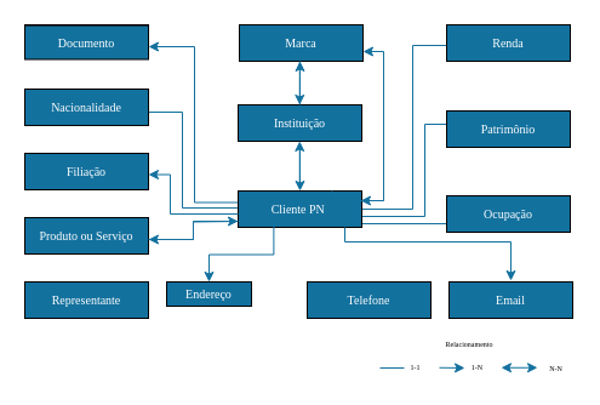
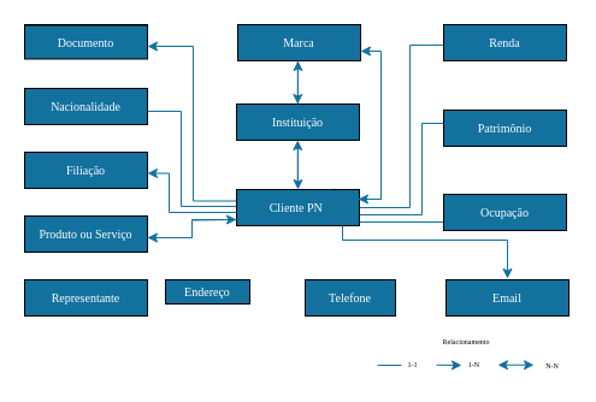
  <mxCell id="0" />
  <mxCell id="1" parent="0" />
  <mxCell id="2" value="" style="whiteSpace=wrap;html=1;" parent="1" vertex="1"><mxGeometry x="102" y="192" width="20" height="10" as="geometry" /></mxCell>
  <mxCell id="3" value="" style="rounded=1;whiteSpace=wrap;html=1;strokeColor=#000000;fillColor=#13719E;" parent="1" vertex="1"><mxGeometry x="89" y="87" width="20" height="10" as="geometry" /></mxCell>
  <mxCell id="4" value="" style="rounded=1;whiteSpace=wrap;html=1;strokeColor=#000000;fillColor=#13719E;" parent="1" vertex="1"><mxGeometry x="377" y="102" width="20" height="14" as="geometry" /></mxCell>
  <mxCell id="5" value="" style="rounded=1;whiteSpace=wrap;html=1;strokeColor=#000000;fillColor=#13719E;" parent="1" vertex="1"><mxGeometry x="380" y="165" width="20" height="14" as="geometry" /></mxCell>
  <mxCell id="6" value="" style="rounded=1;whiteSpace=wrap;html=1;strokeColor=#000000;fillColor=#13719E;" parent="1" vertex="1"><mxGeometry x="377" y="30" width="20" height="14" as="geometry" /></mxCell>
  <mxCell id="7" style="edgeStyle=orthogonalEdgeStyle;rounded=0;orthogonalLoop=1;jettySize=auto;html=1;exitX=1;exitY=0.5;exitDx=0;exitDy=0;entryX=0;entryY=0.5;entryDx=0;entryDy=0;strokeColor=#13719E;" parent="1" edge="1"><mxGeometry relative="1" as="geometry"><mxPoint x="298" y="184" as="sourcePoint" /><mxPoint x="380" y="184" as="targetPoint" /></mxGeometry></mxCell>
  <mxCell id="8" style="edgeStyle=orthogonalEdgeStyle;rounded=0;orthogonalLoop=1;jettySize=auto;html=1;exitX=1;exitY=0.25;exitDx=0;exitDy=0;strokeColor=#13719E;entryX=0;entryY=0.75;entryDx=0;entryDy=0;" parent="1" target="4" edge="1"><mxGeometry relative="1" as="geometry"><mxPoint x="298" y="170.5" as="sourcePoint" /><Array as="points"><mxPoint x="298" y="178" /><mxPoint x="350" y="178" /><mxPoint x="350" y="102" /><mxPoint x="370" y="102" /><mxPoint x="370" y="113" /></Array><mxPoint x="350" y="112" as="targetPoint" /></mxGeometry></mxCell>
  <mxCell id="9" style="edgeStyle=orthogonalEdgeStyle;rounded=0;orthogonalLoop=1;jettySize=auto;html=1;strokeColor=#13719E;exitX=1;exitY=0.25;exitDx=0;exitDy=0;entryX=0;entryY=0.5;entryDx=0;entryDy=0;" parent="1" source="12" target="6" edge="1"><mxGeometry relative="1" as="geometry"><mxPoint x="415" y="92" as="sourcePoint" /><mxPoint x="370" y="37" as="targetPoint" /><Array as="points"><mxPoint x="298" y="172" /><mxPoint x="340" y="172" /><mxPoint x="340" y="37" /></Array></mxGeometry></mxCell>
  <mxCell id="10" style="edgeStyle=orthogonalEdgeStyle;rounded=0;orthogonalLoop=1;jettySize=auto;html=1;strokeColor=#13719E;exitX=0;exitY=0.5;exitDx=0;exitDy=0;" parent="1" edge="1"><mxGeometry relative="1" as="geometry"><mxPoint x="196" y="171" as="sourcePoint" /><mxPoint x="109" y="99" as="targetPoint" /><Array as="points"><mxPoint x="150" y="171" /><mxPoint x="150" y="92" /><mxPoint x="109" y="92" /></Array></mxGeometry></mxCell>
  <mxCell id="11" style="edgeStyle=orthogonalEdgeStyle;rounded=0;orthogonalLoop=1;jettySize=auto;html=1;entryX=1;entryY=0.5;entryDx=0;entryDy=0;strokeColor=#13719E;exitX=0;exitY=0.25;exitDx=0;exitDy=0;" parent="1" edge="1"><mxGeometry relative="1" as="geometry"><mxPoint x="196" y="166.5" as="sourcePoint" /><Array as="points"><mxPoint x="160" y="167" /><mxPoint x="160" y="38" /></Array><mxPoint x="122" y="38" as="targetPoint" /></mxGeometry></mxCell>
  <mxCell id="12" value="&lt;font face=&quot;Verdana&quot; style=&quot;font-size: 10px&quot; color=&quot;#ffffff&quot;&gt;Cliente PN&amp;nbsp;&lt;/font&gt;" style="rounded=0;whiteSpace=wrap;html=1;fillColor=#13719E;strokeColor=#000000;flipV=1;" parent="1" vertex="1"><mxGeometry x="196" y="157" width="102" height="30" as="geometry" /></mxCell>
  <mxCell id="13" style="edgeStyle=orthogonalEdgeStyle;rounded=0;orthogonalLoop=1;jettySize=auto;html=1;exitX=0.5;exitY=1;exitDx=0;exitDy=0;" parent="1" source="12" target="12" edge="1"><mxGeometry relative="1" as="geometry" /></mxCell>
  <mxCell id="14" value="&lt;font face=&quot;Verdana&quot; style=&quot;font-size: 10px&quot; color=&quot;#ffffff&quot;&gt;Endereço&lt;/font&gt;" style="rounded=0;whiteSpace=wrap;html=1;fillColor=#13719E;strokeColor=#000000;" parent="1" vertex="1"><mxGeometry x="137" y="232" width="70" height="20" as="geometry" /></mxCell>
- <mxCell id="15" value="&lt;font face=&quot;Verdana&quot; style=&quot;font-size: 10px&quot; color=&quot;#ffffff&quot;&gt;Telefone&lt;/font&gt;" style="rounded=0;whiteSpace=wrap;html=1;fillColor=#13719E;strokeColor=#000000;" parent="1" vertex="1"><mxGeometry x="253" y="232" width="102" height="30" as="geometry" /></mxCell>
+ <mxCell id="15" value="&lt;font face=&quot;Verdana&quot; style=&quot;font-size: 10px&quot; color=&quot;#ffffff&quot;&gt;Telefone&lt;/font&gt;" style="rounded=0;whiteSpace=wrap;html=1;fillColor=#13719E;strokeColor=#000000;" parent="1" vertex="1"><mxGeometry x="253" y="232" width="75" height="30" as="geometry" /></mxCell>
  <mxCell id="16" value="&lt;font face=&quot;Verdana&quot; style=&quot;font-size: 10px&quot; color=&quot;#ffffff&quot;&gt;Email&lt;/font&gt;" style="rounded=0;whiteSpace=wrap;html=1;fillColor=#13719E;strokeColor=#000000;" parent="1" vertex="1"><mxGeometry x="370" y="232" width="102" height="30" as="geometry" /></mxCell>
  <mxCell id="17" value="&lt;font face=&quot;Verdana&quot; style=&quot;font-size: 10px&quot; color=&quot;#ffffff&quot;&gt;Renda&lt;/font&gt;" style="rounded=0;whiteSpace=wrap;html=1;fillColor=#13719E;strokeColor=#000000;" parent="1" vertex="1"><mxGeometry x="368" y="20" width="102" height="30" as="geometry" /></mxCell>
  <mxCell id="18" value="&lt;font face=&quot;Verdana&quot; style=&quot;font-size: 10px&quot; color=&quot;#ffffff&quot;&gt;Patrimônio&lt;/font&gt;" style="rounded=0;whiteSpace=wrap;html=1;fillColor=#13719E;strokeColor=#000000;" parent="1" vertex="1"><mxGeometry x="368" y="91" width="102" height="30" as="geometry" /></mxCell>
  <mxCell id="19" value="&lt;font face=&quot;Verdana&quot; style=&quot;font-size: 10px&quot; color=&quot;#ffffff&quot;&gt;Ocupação&lt;/font&gt;" style="rounded=0;whiteSpace=wrap;html=1;fillColor=#13719E;strokeColor=#000000;" parent="1" vertex="1"><mxGeometry x="368" y="161" width="102" height="30" as="geometry" /></mxCell>
  <mxCell id="20" value="&lt;font face=&quot;Verdana&quot; style=&quot;font-size: 10px&quot; color=&quot;#ffffff&quot;&gt;Representante&lt;/font&gt;" style="rounded=0;whiteSpace=wrap;html=1;fillColor=#13719E;strokeColor=#000000;" parent="1" vertex="1"><mxGeometry x="20" y="232" width="102" height="30" as="geometry" /></mxCell>
  <mxCell id="21" value="&lt;font face=&quot;Verdana&quot; style=&quot;font-size: 10px&quot; color=&quot;#ffffff&quot;&gt;Produto ou Serviço&lt;/font&gt;" style="rounded=0;whiteSpace=wrap;html=1;fillColor=#13719E;strokeColor=#000000;" parent="1" vertex="1"><mxGeometry x="20" y="179" width="102" height="30" as="geometry" /></mxCell>
- <mxCell id="22" style="edgeStyle=orthogonalEdgeStyle;rounded=0;orthogonalLoop=1;jettySize=auto;html=1;exitX=0.288;exitY=0.017;exitDx=0;exitDy=0;strokeColor=#13719E;entryX=0.5;entryY=0;entryDx=0;entryDy=0;exitPerimeter=0;" parent="1" source="12" target="14" edge="1"><mxGeometry relative="1" as="geometry"><mxPoint x="257" y="197" as="sourcePoint" /><mxPoint x="321" y="242" as="targetPoint" /></mxGeometry></mxCell>
  <mxCell id="23" style="edgeStyle=orthogonalEdgeStyle;rounded=0;orthogonalLoop=1;jettySize=auto;html=1;strokeColor=#13719E;" parent="1" edge="1"><mxGeometry relative="1" as="geometry"><mxPoint x="284" y="187" as="sourcePoint" /><mxPoint x="421" y="231" as="targetPoint" /><Array as="points"><mxPoint x="284" y="199" /><mxPoint x="421" y="199" /></Array></mxGeometry></mxCell>
  <mxCell id="24" value="&lt;font face=&quot;Verdana&quot; style=&quot;font-size: 10px&quot; color=&quot;#ffffff&quot;&gt;Documento&lt;/font&gt;" style="rounded=0;whiteSpace=wrap;html=1;fillColor=#13719E;strokeColor=#000000;" parent="1" vertex="1"><mxGeometry x="20" y="20" width="102" height="28" as="geometry" /></mxCell>
  <mxCell id="25" style="edgeStyle=orthogonalEdgeStyle;rounded=0;orthogonalLoop=1;jettySize=auto;html=1;exitX=1;exitY=0.75;exitDx=0;exitDy=0;" parent="1" edge="1"><mxGeometry relative="1" as="geometry"><mxPoint x="122" y="157.5" as="targetPoint" /><mxPoint x="122" y="157.5" as="sourcePoint" /></mxGeometry></mxCell>
  <mxCell id="26" value="" style="group" parent="1" vertex="1" connectable="0"><mxGeometry x="311" y="272" width="162" height="40" as="geometry" /></mxCell>
  <mxCell id="27" value="" style="endArrow=classic;html=1;strokeColor=#13719E;" parent="26" edge="1"><mxGeometry width="50" height="50" relative="1" as="geometry"><mxPoint x="51" y="30.75" as="sourcePoint" /><mxPoint x="72" y="31" as="targetPoint" /><Array as="points" /></mxGeometry></mxCell>
  <mxCell id="28" value="" style="endArrow=none;html=1;strokeColor=#13719E;" parent="26" edge="1"><mxGeometry width="50" height="50" relative="1" as="geometry"><mxPoint x="2" y="31" as="sourcePoint" /><mxPoint x="22" y="31" as="targetPoint" /></mxGeometry></mxCell>
  <mxCell id="29" value="" style="endArrow=classic;startArrow=classic;html=1;strokeColor=#13719E;" parent="26" edge="1"><mxGeometry width="50" height="50" relative="1" as="geometry"><mxPoint x="102" y="30.75" as="sourcePoint" /><mxPoint x="132" y="30.75" as="targetPoint" /></mxGeometry></mxCell>
  <mxCell id="30" value="&lt;font face=&quot;Verdana&quot; style=&quot;font-size: 6px&quot;&gt;1-1&lt;/font&gt;" style="text;html=1;align=center;verticalAlign=middle;resizable=0;points=[];autosize=1;" parent="26" vertex="1"><mxGeometry x="16" y="19" width="30" height="20" as="geometry" /></mxCell>
  <mxCell id="31" value="&lt;font face=&quot;Verdana&quot; style=&quot;font-size: 6px&quot;&gt;N-N&lt;/font&gt;" style="text;html=1;align=center;verticalAlign=middle;resizable=0;points=[];autosize=1;" parent="26" vertex="1"><mxGeometry x="132" y="20" width="30" height="20" as="geometry" /></mxCell>
  <mxCell id="32" value="&lt;font face=&quot;Verdana&quot; style=&quot;font-size: 6px&quot;&gt;Relacionamento&lt;/font&gt;" style="text;html=1;strokeColor=none;fillColor=none;align=center;verticalAlign=middle;whiteSpace=wrap;rounded=0;" parent="26" vertex="1"><mxGeometry width="152" height="20" as="geometry" /></mxCell>
  <mxCell id="33" value="&lt;font face=&quot;Verdana&quot; style=&quot;font-size: 6px&quot;&gt;1-N&lt;/font&gt;" style="text;html=1;align=center;verticalAlign=middle;resizable=0;points=[];autosize=1;" parent="26" vertex="1"><mxGeometry x="67" y="19" width="30" height="20" as="geometry" /></mxCell>
  <mxCell id="34" style="edgeStyle=orthogonalEdgeStyle;rounded=0;orthogonalLoop=1;jettySize=auto;html=1;exitX=0.5;exitY=1;exitDx=0;exitDy=0;entryX=0.5;entryY=0;entryDx=0;entryDy=0;strokeColor=#13719E;" parent="1" edge="1"><mxGeometry relative="1" as="geometry"><mxPoint x="247" y="119" as="sourcePoint" /><mxPoint x="247" y="157" as="targetPoint" /></mxGeometry></mxCell>
  <mxCell id="35" value="&lt;font face=&quot;Verdana&quot; style=&quot;font-size: 10px&quot; color=&quot;#ffffff&quot;&gt;Instituição&lt;/font&gt;" style="rounded=0;whiteSpace=wrap;html=1;fillColor=#13719E;strokeColor=#000000;flipV=1;" parent="1" vertex="1"><mxGeometry x="196" y="86" width="102" height="30" as="geometry" /></mxCell>
  <mxCell id="36" style="edgeStyle=orthogonalEdgeStyle;rounded=0;orthogonalLoop=1;jettySize=auto;html=1;exitX=0.5;exitY=0;exitDx=0;exitDy=0;strokeColor=#13719E;" parent="1" source="35" edge="1"><mxGeometry relative="1" as="geometry"><mxPoint x="258" y="69" as="sourcePoint" /><mxPoint x="247" y="50" as="targetPoint" /><Array as="points"><mxPoint x="247" y="62" /><mxPoint x="247" y="62" /></Array></mxGeometry></mxCell>
  <mxCell id="37" style="edgeStyle=orthogonalEdgeStyle;rounded=0;orthogonalLoop=1;jettySize=auto;html=1;exitX=0.5;exitY=1;exitDx=0;exitDy=0;entryX=0.5;entryY=0;entryDx=0;entryDy=0;strokeColor=#13719E;" parent="1" edge="1"><mxGeometry relative="1" as="geometry"><mxPoint x="246.75" y="154" as="sourcePoint" /><mxPoint x="246.75" y="116" as="targetPoint" /></mxGeometry></mxCell>
  <mxCell id="38" style="edgeStyle=orthogonalEdgeStyle;rounded=0;orthogonalLoop=1;jettySize=auto;html=1;exitX=0;exitY=0.5;exitDx=0;exitDy=0;entryX=1;entryY=0.5;entryDx=0;entryDy=0;strokeColor=#13719E;" parent="1" target="2" edge="1"><mxGeometry relative="1" as="geometry"><mxPoint x="196" y="182" as="sourcePoint" /></mxGeometry></mxCell>
  <mxCell id="39" style="edgeStyle=orthogonalEdgeStyle;rounded=0;orthogonalLoop=1;jettySize=auto;html=1;exitX=0;exitY=0.5;exitDx=0;exitDy=0;strokeColor=#13719E;" parent="1" edge="1"><mxGeometry relative="1" as="geometry"><mxPoint x="122" y="197" as="sourcePoint" /><mxPoint x="196" y="182" as="targetPoint" /><Array as="points"><mxPoint x="159" y="197" /><mxPoint x="159" y="182" /></Array></mxGeometry></mxCell>
  <mxCell id="40" style="edgeStyle=orthogonalEdgeStyle;rounded=0;orthogonalLoop=1;jettySize=auto;html=1;exitX=0;exitY=0.5;exitDx=0;exitDy=0;strokeColor=#13719E;entryX=1;entryY=0.25;entryDx=0;entryDy=0;" parent="1" edge="1"><mxGeometry relative="1" as="geometry"><mxPoint x="196" y="176" as="sourcePoint" /><mxPoint x="122" y="143.5" as="targetPoint" /><Array as="points"><mxPoint x="140" y="176" /><mxPoint x="140" y="144" /><mxPoint x="122" y="144" /></Array></mxGeometry></mxCell>
  <mxCell id="41" value="&lt;font face=&quot;Verdana&quot; style=&quot;font-size: 10px&quot; color=&quot;#ffffff&quot;&gt;Marca&lt;/font&gt;" style="rounded=0;whiteSpace=wrap;html=1;fillColor=#13719E;strokeColor=#000000;flipV=1;" parent="1" vertex="1"><mxGeometry x="197" y="20" width="102" height="30" as="geometry" /></mxCell>
  <mxCell id="42" style="edgeStyle=orthogonalEdgeStyle;rounded=0;orthogonalLoop=1;jettySize=auto;html=1;exitX=0.5;exitY=0;exitDx=0;exitDy=0;strokeColor=#13719E;" parent="1" edge="1"><mxGeometry relative="1" as="geometry"><mxPoint x="246.75" y="50" as="sourcePoint" /><mxPoint x="246.75" y="86" as="targetPoint" /><Array as="points"><mxPoint x="246.75" y="62" /><mxPoint x="246.75" y="62" /></Array></mxGeometry></mxCell>
  <mxCell id="43" style="edgeStyle=orthogonalEdgeStyle;rounded=0;orthogonalLoop=1;jettySize=auto;html=1;strokeColor=#13719E;exitX=1;exitY=0.25;exitDx=0;exitDy=0;" parent="1" edge="1"><mxGeometry relative="1" as="geometry"><mxPoint x="273.5" y="157" as="sourcePoint" /><mxPoint x="299" y="42" as="targetPoint" /><Array as="points"><mxPoint x="274" y="165" /><mxPoint x="316" y="165" /><mxPoint x="316" y="42" /></Array></mxGeometry></mxCell>
  <mxCell id="44" style="edgeStyle=orthogonalEdgeStyle;rounded=0;orthogonalLoop=1;jettySize=auto;html=1;strokeColor=#13719E;" parent="1" edge="1"><mxGeometry relative="1" as="geometry"><mxPoint x="316" y="101" as="sourcePoint" /><mxPoint x="297" y="165" as="targetPoint" /><Array as="points"><mxPoint x="316" y="101" /><mxPoint x="316" y="165" /></Array></mxGeometry></mxCell>
  <mxCell id="45" value="&lt;font face=&quot;Verdana&quot; style=&quot;font-size: 10px&quot; color=&quot;#ffffff&quot;&gt;Documento&lt;/font&gt;" style="rounded=0;whiteSpace=wrap;html=1;fillColor=#13719E;strokeColor=#000000;" parent="1" vertex="1"><mxGeometry x="20" y="20.5" width="102" height="28" as="geometry" /></mxCell>
  <mxCell id="46" value="&lt;font face=&quot;Verdana&quot; style=&quot;font-size: 10px&quot; color=&quot;#ffffff&quot;&gt;Nacionalidade&lt;/font&gt;" style="rounded=0;whiteSpace=wrap;html=1;fillColor=#13719E;strokeColor=#000000;" parent="1" vertex="1"><mxGeometry x="20" y="73" width="102" height="30" as="geometry" /></mxCell>
  <mxCell id="47" value="&lt;font face=&quot;Verdana&quot; style=&quot;font-size: 10px&quot; color=&quot;#ffffff&quot;&gt;Filiação&lt;/font&gt;" style="rounded=0;whiteSpace=wrap;html=1;fillColor=#13719E;strokeColor=#000000;" parent="1" vertex="1"><mxGeometry x="20" y="126" width="102" height="30" as="geometry" /></mxCell>
